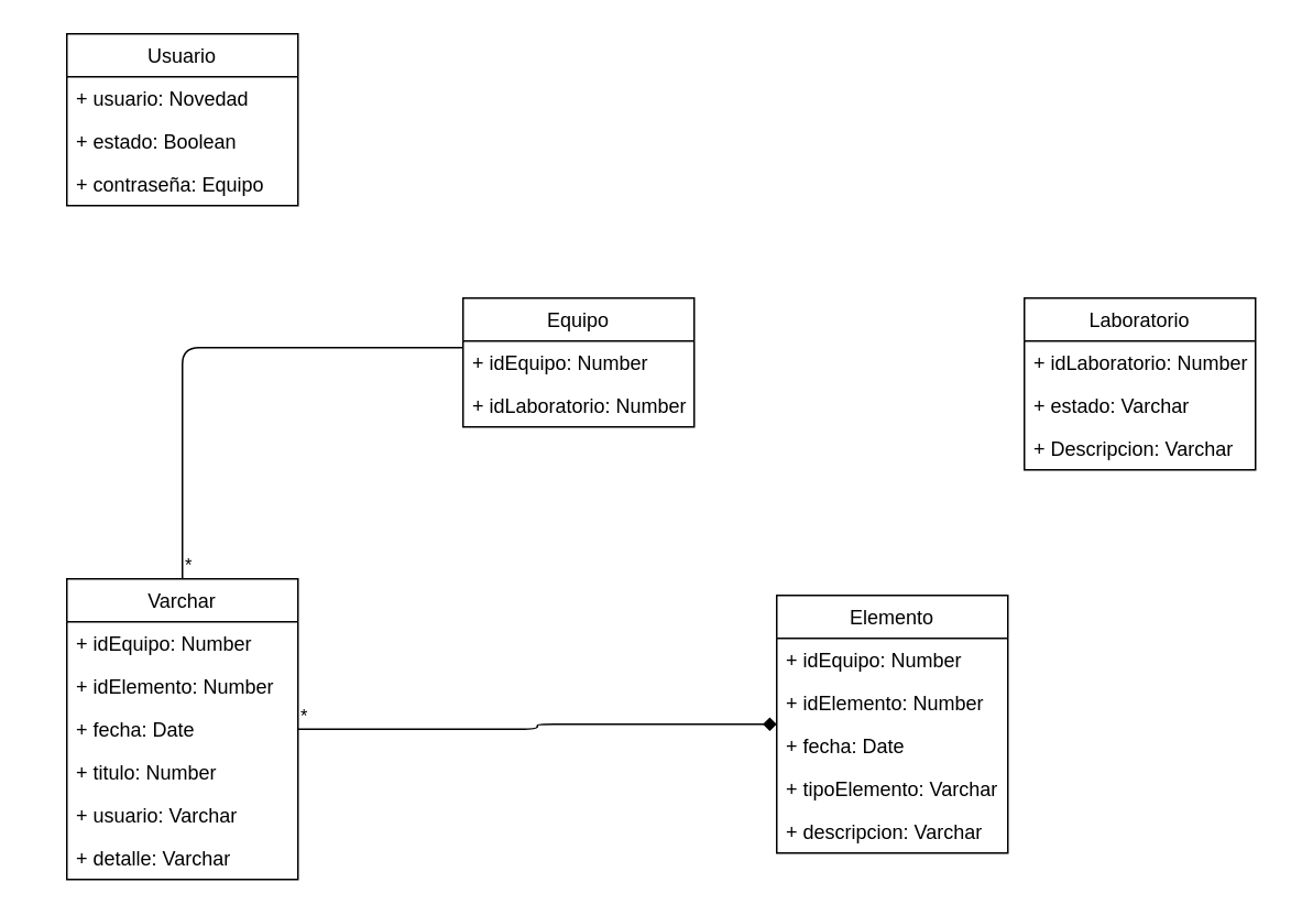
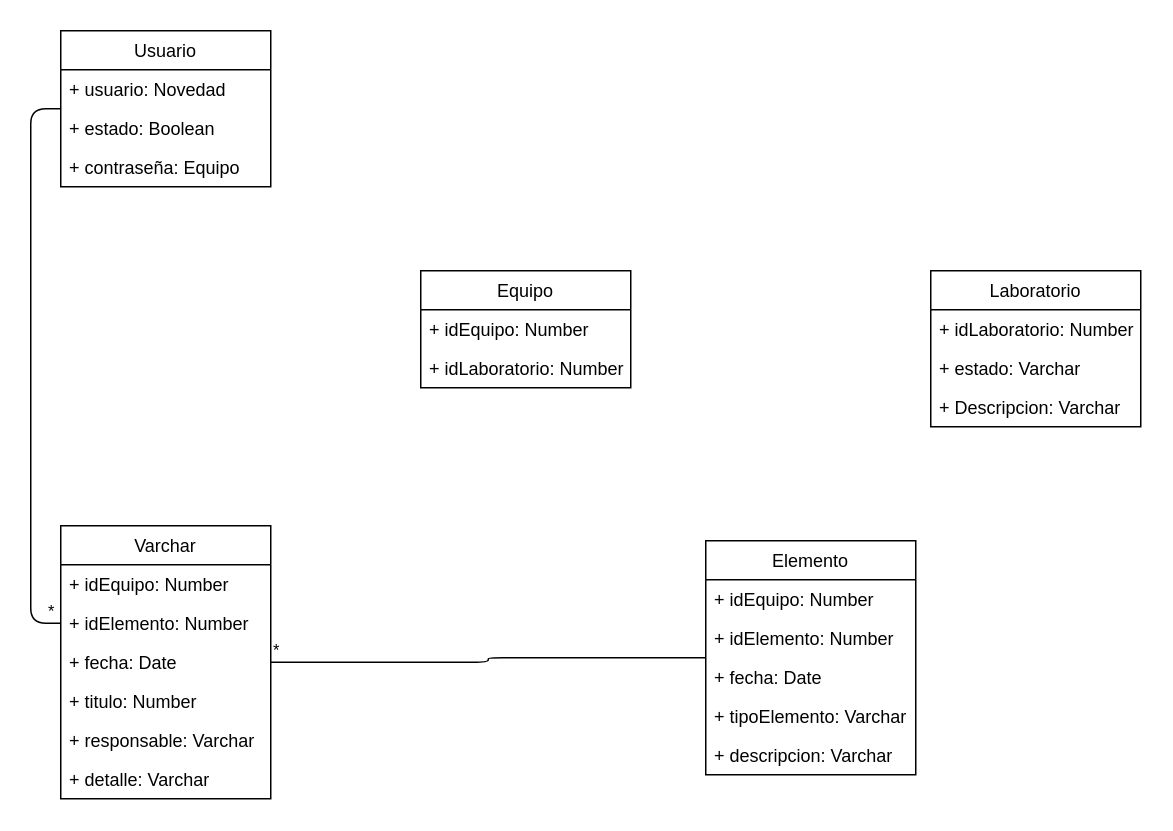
  <mxCell id="0" />
  <mxCell id="1" parent="0" />
  <mxCell id="2" value="Usuario" style="swimlane;fontStyle=0;childLayout=stackLayout;horizontal=1;startSize=26;fillColor=none;horizontalStack=0;resizeParent=1;resizeParentMax=0;resizeLast=0;collapsible=1;marginBottom=0;" parent="1" vertex="1"><mxGeometry x="40" y="20" width="140" height="104" as="geometry" /></mxCell>
  <mxCell id="3" value="+ usuario: Novedad" style="text;strokeColor=none;fillColor=none;align=left;verticalAlign=top;spacingLeft=4;spacingRight=4;overflow=hidden;rotatable=0;points=[[0,0.5],[1,0.5]];portConstraint=eastwest;" parent="2" vertex="1"><mxGeometry y="26" width="140" height="26" as="geometry" /></mxCell>
  <mxCell id="4" value="+ estado: Boolean" style="text;strokeColor=none;fillColor=none;align=left;verticalAlign=top;spacingLeft=4;spacingRight=4;overflow=hidden;rotatable=0;points=[[0,0.5],[1,0.5]];portConstraint=eastwest;" parent="2" vertex="1"><mxGeometry y="52" width="140" height="26" as="geometry" /></mxCell>
  <mxCell id="5" value="+ contraseña: Equipo" style="text;strokeColor=none;fillColor=none;align=left;verticalAlign=top;spacingLeft=4;spacingRight=4;overflow=hidden;rotatable=0;points=[[0,0.5],[1,0.5]];portConstraint=eastwest;" parent="2" vertex="1"><mxGeometry y="78" width="140" height="26" as="geometry" /></mxCell>
  <mxCell id="6" value="Equipo" style="swimlane;fontStyle=0;childLayout=stackLayout;horizontal=1;startSize=26;fillColor=none;horizontalStack=0;resizeParent=1;resizeParentMax=0;resizeLast=0;collapsible=1;marginBottom=0;" parent="1" vertex="1"><mxGeometry x="280" y="180" width="140" height="78" as="geometry" /></mxCell>
  <mxCell id="7" value="+ idEquipo: Number" style="text;strokeColor=none;fillColor=none;align=left;verticalAlign=top;spacingLeft=4;spacingRight=4;overflow=hidden;rotatable=0;points=[[0,0.5],[1,0.5]];portConstraint=eastwest;" parent="6" vertex="1"><mxGeometry y="26" width="140" height="26" as="geometry" /></mxCell>
  <mxCell id="8" value="+ idLaboratorio: Number&#10;&#10;" style="text;strokeColor=none;fillColor=none;align=left;verticalAlign=top;spacingLeft=4;spacingRight=4;overflow=hidden;rotatable=0;points=[[0,0.5],[1,0.5]];portConstraint=eastwest;" parent="6" vertex="1"><mxGeometry y="52" width="140" height="26" as="geometry" /></mxCell>
  <mxCell id="9" value="Varchar" style="swimlane;fontStyle=0;childLayout=stackLayout;horizontal=1;startSize=26;fillColor=none;horizontalStack=0;resizeParent=1;resizeParentMax=0;resizeLast=0;collapsible=1;marginBottom=0;" parent="1" vertex="1"><mxGeometry x="40" y="350" width="140" height="182" as="geometry" /></mxCell>
  <mxCell id="10" value="+ idEquipo: Number" style="text;strokeColor=none;fillColor=none;align=left;verticalAlign=top;spacingLeft=4;spacingRight=4;overflow=hidden;rotatable=0;points=[[0,0.5],[1,0.5]];portConstraint=eastwest;" parent="9" vertex="1"><mxGeometry y="26" width="140" height="26" as="geometry" /></mxCell>
  <mxCell id="11" value="+ idElemento: Number" style="text;strokeColor=none;fillColor=none;align=left;verticalAlign=top;spacingLeft=4;spacingRight=4;overflow=hidden;rotatable=0;points=[[0,0.5],[1,0.5]];portConstraint=eastwest;" parent="9" vertex="1"><mxGeometry y="52" width="140" height="26" as="geometry" /></mxCell>
  <mxCell id="12" value="+ fecha: Date&#10;" style="text;strokeColor=none;fillColor=none;align=left;verticalAlign=top;spacingLeft=4;spacingRight=4;overflow=hidden;rotatable=0;points=[[0,0.5],[1,0.5]];portConstraint=eastwest;" parent="9" vertex="1"><mxGeometry y="78" width="140" height="26" as="geometry" /></mxCell>
  <mxCell id="13" value="+ titulo: Number&#10;" style="text;strokeColor=none;fillColor=none;align=left;verticalAlign=top;spacingLeft=4;spacingRight=4;overflow=hidden;rotatable=0;points=[[0,0.5],[1,0.5]];portConstraint=eastwest;" vertex="1" parent="9"><mxGeometry y="104" width="140" height="26" as="geometry" /></mxCell>
- <mxCell id="14" value="+ usuario: Varchar&#10;" style="text;strokeColor=none;fillColor=none;align=left;verticalAlign=top;spacingLeft=4;spacingRight=4;overflow=hidden;rotatable=0;points=[[0,0.5],[1,0.5]];portConstraint=eastwest;" vertex="1" parent="9"><mxGeometry y="130" width="140" height="26" as="geometry" /></mxCell>
+ <mxCell id="14" value="+ responsable: Varchar&#10;" style="text;strokeColor=none;fillColor=none;align=left;verticalAlign=top;spacingLeft=4;spacingRight=4;overflow=hidden;rotatable=0;points=[[0,0.5],[1,0.5]];portConstraint=eastwest;" vertex="1" parent="9"><mxGeometry y="130" width="140" height="26" as="geometry" /></mxCell>
  <mxCell id="15" value="+ detalle: Varchar&#10;" style="text;strokeColor=none;fillColor=none;align=left;verticalAlign=top;spacingLeft=4;spacingRight=4;overflow=hidden;rotatable=0;points=[[0,0.5],[1,0.5]];portConstraint=eastwest;" parent="9" vertex="1"><mxGeometry y="156" width="140" height="26" as="geometry" /></mxCell>
  <mxCell id="16" value="Laboratorio" style="swimlane;fontStyle=0;childLayout=stackLayout;horizontal=1;startSize=26;fillColor=none;horizontalStack=0;resizeParent=1;resizeParentMax=0;resizeLast=0;collapsible=1;marginBottom=0;" parent="1" vertex="1"><mxGeometry x="620" y="180" width="140" height="104" as="geometry" /></mxCell>
  <mxCell id="17" value="+ idLaboratorio: Number" style="text;strokeColor=none;fillColor=none;align=left;verticalAlign=top;spacingLeft=4;spacingRight=4;overflow=hidden;rotatable=0;points=[[0,0.5],[1,0.5]];portConstraint=eastwest;" parent="16" vertex="1"><mxGeometry y="26" width="140" height="26" as="geometry" /></mxCell>
  <mxCell id="18" value="+ estado: Varchar" style="text;strokeColor=none;fillColor=none;align=left;verticalAlign=top;spacingLeft=4;spacingRight=4;overflow=hidden;rotatable=0;points=[[0,0.5],[1,0.5]];portConstraint=eastwest;" parent="16" vertex="1"><mxGeometry y="52" width="140" height="26" as="geometry" /></mxCell>
  <mxCell id="19" value="+ Descripcion: Varchar&#10;" style="text;strokeColor=none;fillColor=none;align=left;verticalAlign=top;spacingLeft=4;spacingRight=4;overflow=hidden;rotatable=0;points=[[0,0.5],[1,0.5]];portConstraint=eastwest;" parent="16" vertex="1"><mxGeometry y="78" width="140" height="26" as="geometry" /></mxCell>
- <mxCell id="20" value="" style="endArrow=none;html=1;edgeStyle=orthogonalEdgeStyle;" parent="1" source="9" target="6" edge="1"><mxGeometry relative="1" as="geometry"><mxPoint x="430" y="235.994" as="sourcePoint" /><mxPoint x="629.02" y="235.994" as="targetPoint" /><Array as="points"><mxPoint x="110" y="210" /></Array></mxGeometry></mxCell>
- <mxCell id="21" value="*" style="edgeLabel;resizable=0;html=1;align=left;verticalAlign=bottom;" parent="20" connectable="0" vertex="1"><mxGeometry x="-1" relative="1" as="geometry" /></mxCell>
  <mxCell id="22" value="Elemento" style="swimlane;fontStyle=0;childLayout=stackLayout;horizontal=1;startSize=26;fillColor=none;horizontalStack=0;resizeParent=1;resizeParentMax=0;resizeLast=0;collapsible=1;marginBottom=0;" parent="1" vertex="1"><mxGeometry x="470" y="360" width="140" height="156" as="geometry" /></mxCell>
  <mxCell id="23" value="+ idEquipo: Number" style="text;strokeColor=none;fillColor=none;align=left;verticalAlign=top;spacingLeft=4;spacingRight=4;overflow=hidden;rotatable=0;points=[[0,0.5],[1,0.5]];portConstraint=eastwest;" parent="22" vertex="1"><mxGeometry y="26" width="140" height="26" as="geometry" /></mxCell>
  <mxCell id="24" value="+ idElemento: Number" style="text;strokeColor=none;fillColor=none;align=left;verticalAlign=top;spacingLeft=4;spacingRight=4;overflow=hidden;rotatable=0;points=[[0,0.5],[1,0.5]];portConstraint=eastwest;" parent="22" vertex="1"><mxGeometry y="52" width="140" height="26" as="geometry" /></mxCell>
  <mxCell id="25" value="+ fecha: Date&#10;" style="text;strokeColor=none;fillColor=none;align=left;verticalAlign=top;spacingLeft=4;spacingRight=4;overflow=hidden;rotatable=0;points=[[0,0.5],[1,0.5]];portConstraint=eastwest;" parent="22" vertex="1"><mxGeometry y="78" width="140" height="26" as="geometry" /></mxCell>
  <mxCell id="26" value="+ tipoElemento: Varchar&#10;" style="text;strokeColor=none;fillColor=none;align=left;verticalAlign=top;spacingLeft=4;spacingRight=4;overflow=hidden;rotatable=0;points=[[0,0.5],[1,0.5]];portConstraint=eastwest;" parent="22" vertex="1"><mxGeometry y="104" width="140" height="26" as="geometry" /></mxCell>
  <mxCell id="27" value="+ descripcion: Varchar&#10;" style="text;strokeColor=none;fillColor=none;align=left;verticalAlign=top;spacingLeft=4;spacingRight=4;overflow=hidden;rotatable=0;points=[[0,0.5],[1,0.5]];portConstraint=eastwest;" parent="22" vertex="1"><mxGeometry y="130" width="140" height="26" as="geometry" /></mxCell>
- <mxCell id="28" value="" style="endArrow=diamond;html=1;edgeStyle=orthogonalEdgeStyle;" parent="1" source="9" target="22" edge="1"><mxGeometry relative="1" as="geometry"><mxPoint x="340" y="460" as="sourcePoint" /><mxPoint x="359.02" y="267.012" as="targetPoint" /></mxGeometry></mxCell>
+ <mxCell id="28" value="" style="endArrow=none;html=1;edgeStyle=orthogonalEdgeStyle;" parent="1" source="9" target="22" edge="1"><mxGeometry relative="1" as="geometry"><mxPoint x="340" y="460" as="sourcePoint" /><mxPoint x="359.02" y="267.012" as="targetPoint" /></mxGeometry></mxCell>
  <mxCell id="29" value="*" style="edgeLabel;resizable=0;html=1;align=left;verticalAlign=bottom;" parent="28" connectable="0" vertex="1"><mxGeometry x="-1" relative="1" as="geometry" /></mxCell>
+ <mxCell id="30" value="" style="endArrow=none;html=1;edgeStyle=orthogonalEdgeStyle;" edge="1" parent="1" source="9" target="2"><mxGeometry relative="1" as="geometry"><mxPoint x="80" y="320" as="sourcePoint" /><mxPoint x="290" y="220" as="targetPoint" /><Array as="points"><mxPoint x="20" y="415" /><mxPoint x="20" y="72" /></Array></mxGeometry></mxCell>
+ <mxCell id="31" value="*" style="edgeLabel;resizable=0;html=1;align=left;verticalAlign=bottom;" connectable="0" vertex="1" parent="30"><mxGeometry x="-1" relative="1" as="geometry"><mxPoint x="-10" as="offset" /></mxGeometry></mxCell>
